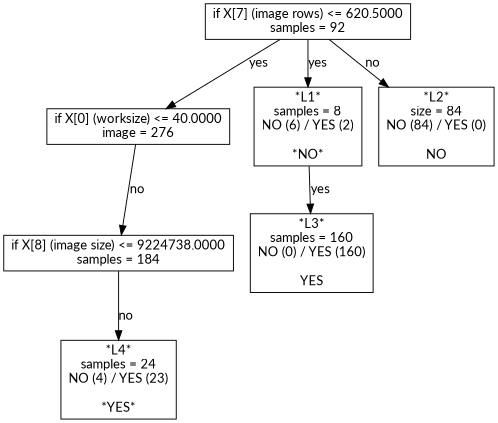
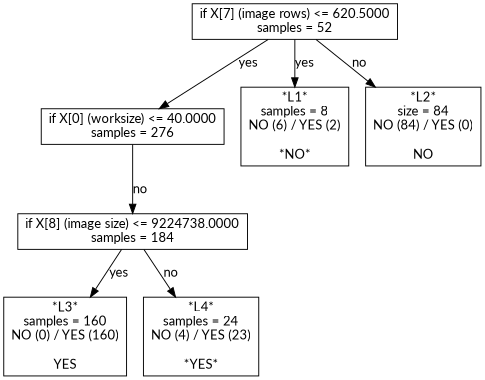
  digraph {
    fontname=Lato
    node [fontname=Lato shape=box]
    edge [fontname=Lato]
-   n1 [label="if X[0] (worksize) <= 40.0000\nimage = 276"]
+   n1 [label="if X[0] (worksize) <= 40.0000\nsamples = 276"]
    n2 [label="if X[8] (image size) <= 9224738.0000\nsamples = 184"]
-   n3 [label="if X[7] (image rows) <= 620.5000\nsamples = 92"]
+   n3 [label="if X[7] (image rows) <= 620.5000\nsamples = 52"]
    n4 [label="*L1*\nsamples = 8\nNO (6) / YES (2)\n\n*NO*"]
    n5 [label="*L2*\nsize = 84\nNO (84) / YES (0)\n\nNO"]
    n6 [label="*L3*\nsamples = 160\nNO (0) / YES (160)\n\nYES"]
    n7 [label="*L4*\nsamples = 24\nNO (4) / YES (23)\n\n*YES*"]
    n1 -> n2 [label=no]
-   n4 -> n6 [label=yes]
+   n2 -> n6 [label=yes]
    n2 -> n7 [label=no]
    n3 -> n1 [label=yes]
    n3 -> n4 [label=yes]
    n3 -> n5 [label=no]
  }
